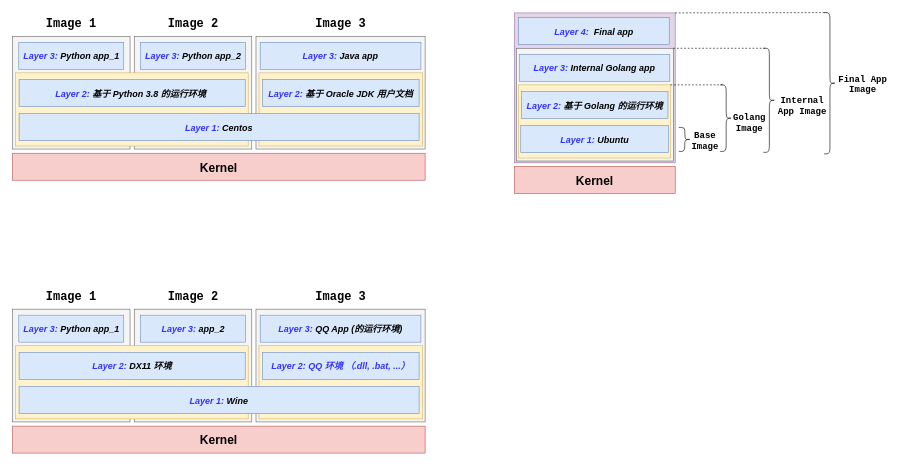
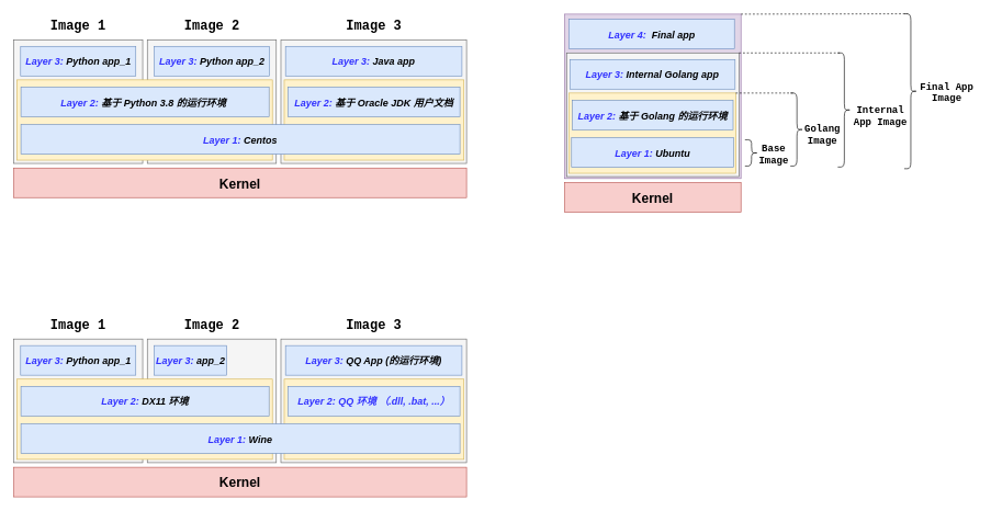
  <mxCell id="0" />
  <mxCell id="1" parent="0" />
  <mxCell id="2" value="" style="rounded=0;whiteSpace=wrap;html=1;fillColor=#e1d5e7;strokeColor=#9673a6;" parent="1" vertex="1"><mxGeometry x="857" y="21" width="268" height="250" as="geometry" /></mxCell>
  <mxCell id="3" value="" style="rounded=0;whiteSpace=wrap;html=1;fillColor=#f5f5f5;strokeColor=#666666;fontColor=#333333;" parent="1" vertex="1"><mxGeometry x="860" y="80" width="262" height="188" as="geometry" /></mxCell>
  <mxCell id="4" value="" style="rounded=0;whiteSpace=wrap;html=1;fillColor=#fff2cc;strokeColor=#d6b656;" parent="1" vertex="1"><mxGeometry x="864" y="141" width="253" height="122" as="geometry" /></mxCell>
  <mxCell id="5" value="" style="rounded=0;whiteSpace=wrap;html=1;fillColor=#f5f5f5;strokeColor=#666666;fontColor=#333333;" parent="1" vertex="1"><mxGeometry x="223" y="60" width="196" height="188" as="geometry" /></mxCell>
  <mxCell id="6" value="&lt;b&gt;&lt;font style=&quot;font-size: 15px&quot;&gt;&lt;i&gt;&lt;font color=&quot;#3333ff&quot;&gt;Layer 3:&amp;nbsp;&lt;/font&gt;&lt;/i&gt;&lt;/font&gt;&lt;/b&gt;&lt;b&gt;&lt;font style=&quot;font-size: 15px&quot;&gt;&lt;i&gt;Python app_2&lt;/i&gt;&lt;/font&gt;&lt;/b&gt;" style="rounded=0;whiteSpace=wrap;html=1;fillColor=#dae8fc;strokeColor=#6c8ebf;" parent="1" vertex="1"><mxGeometry x="233.5" y="70" width="175" height="45" as="geometry" /></mxCell>
  <mxCell id="7" value="" style="rounded=0;whiteSpace=wrap;html=1;fillColor=#f5f5f5;strokeColor=#666666;fontColor=#333333;" parent="1" vertex="1"><mxGeometry x="426" y="60" width="282" height="188" as="geometry" /></mxCell>
  <mxCell id="8" value="" style="rounded=0;whiteSpace=wrap;html=1;fillColor=#fff2cc;strokeColor=#d6b656;" parent="1" vertex="1"><mxGeometry x="431" y="121" width="273" height="122" as="geometry" /></mxCell>
  <mxCell id="9" value="&lt;b&gt;&lt;font style=&quot;font-size: 15px&quot;&gt;&lt;i&gt;&lt;font color=&quot;#3333ff&quot;&gt;Layer 2:&amp;nbsp;&lt;/font&gt;&lt;/i&gt;&lt;/font&gt;&lt;/b&gt;&lt;span style=&quot;font-size: 15px&quot;&gt;&lt;b&gt;&lt;i&gt;基于 Oracle JDK 用户文档&lt;/i&gt;&lt;/b&gt;&lt;/span&gt;" style="rounded=0;whiteSpace=wrap;html=1;fillColor=#dae8fc;strokeColor=#6c8ebf;" parent="1" vertex="1"><mxGeometry x="437" y="132" width="261" height="45" as="geometry" /></mxCell>
  <mxCell id="10" value="&lt;b&gt;&lt;font style=&quot;font-size: 15px&quot;&gt;&lt;i&gt;&lt;font color=&quot;#3333ff&quot;&gt;Layer 3:&amp;nbsp;&lt;/font&gt;&lt;/i&gt;&lt;/font&gt;&lt;/b&gt;&lt;b&gt;&lt;font style=&quot;font-size: 15px&quot;&gt;&lt;i&gt;Java app&lt;/i&gt;&lt;/font&gt;&lt;/b&gt;" style="rounded=0;whiteSpace=wrap;html=1;fillColor=#dae8fc;strokeColor=#6c8ebf;" parent="1" vertex="1"><mxGeometry x="433" y="70" width="268" height="45" as="geometry" /></mxCell>
  <mxCell id="11" value="" style="rounded=0;whiteSpace=wrap;html=1;fillColor=#f5f5f5;strokeColor=#666666;fontColor=#333333;" parent="1" vertex="1"><mxGeometry x="20" y="60" width="196" height="188" as="geometry" /></mxCell>
  <mxCell id="12" value="" style="rounded=0;whiteSpace=wrap;html=1;fillColor=#fff2cc;strokeColor=#d6b656;" parent="1" vertex="1"><mxGeometry x="25" y="121" width="388" height="122" as="geometry" /></mxCell>
  <mxCell id="13" value="&lt;b&gt;&lt;font style=&quot;font-size: 20px&quot;&gt;Kernel&lt;/font&gt;&lt;/b&gt;" style="rounded=0;whiteSpace=wrap;html=1;fillColor=#f8cecc;strokeColor=#b85450;" parent="1" vertex="1"><mxGeometry x="20" y="255" width="688" height="45" as="geometry" /></mxCell>
  <mxCell id="14" value="&lt;b&gt;&lt;font style=&quot;font-size: 15px&quot;&gt;&lt;i&gt;&lt;font color=&quot;#3333ff&quot;&gt;Layer 1:&lt;/font&gt; Centos&lt;/i&gt;&lt;/font&gt;&lt;/b&gt;" style="rounded=0;whiteSpace=wrap;html=1;fillColor=#dae8fc;strokeColor=#6c8ebf;" parent="1" vertex="1"><mxGeometry x="31" y="189" width="667" height="45" as="geometry" /></mxCell>
  <mxCell id="15" value="&lt;b&gt;&lt;font style=&quot;font-size: 15px&quot;&gt;&lt;i&gt;&lt;font color=&quot;#3333ff&quot;&gt;Layer 1: &lt;/font&gt;Ubuntu&lt;/i&gt;&lt;/font&gt;&lt;/b&gt;" style="rounded=0;whiteSpace=wrap;html=1;fillColor=#dae8fc;strokeColor=#6c8ebf;" parent="1" vertex="1"><mxGeometry x="867.5" y="209" width="246" height="45" as="geometry" /></mxCell>
  <mxCell id="16" value="&lt;b&gt;&lt;font style=&quot;font-size: 15px&quot;&gt;&lt;i&gt;&lt;font color=&quot;#3333ff&quot;&gt;Layer 2:&amp;nbsp;&lt;/font&gt;&lt;/i&gt;&lt;/font&gt;&lt;/b&gt;&lt;b&gt;&lt;font style=&quot;font-size: 15px&quot;&gt;&lt;i&gt;基于 Python 3.8 的运行环境&amp;nbsp;&lt;/i&gt;&lt;/font&gt;&lt;/b&gt;" style="rounded=0;whiteSpace=wrap;html=1;fillColor=#dae8fc;strokeColor=#6c8ebf;" parent="1" vertex="1"><mxGeometry x="31" y="132" width="377" height="45" as="geometry" /></mxCell>
  <mxCell id="17" value="&lt;b&gt;&lt;font style=&quot;font-size: 15px&quot;&gt;&lt;i&gt;&lt;font color=&quot;#3333ff&quot;&gt;Layer 3:&amp;nbsp;&lt;/font&gt;&lt;/i&gt;&lt;/font&gt;&lt;/b&gt;&lt;b&gt;&lt;font style=&quot;font-size: 15px&quot;&gt;&lt;i&gt;Python app_1&lt;/i&gt;&lt;/font&gt;&lt;/b&gt;" style="rounded=0;whiteSpace=wrap;html=1;fillColor=#dae8fc;strokeColor=#6c8ebf;" parent="1" vertex="1"><mxGeometry x="30.5" y="70" width="175" height="45" as="geometry" /></mxCell>
  <mxCell id="18" value="&lt;b&gt;&lt;font style=&quot;font-size: 15px&quot;&gt;&lt;i&gt;&lt;font color=&quot;#3333ff&quot;&gt;Layer 2: &lt;/font&gt;基于 Golang 的运行环境&lt;/i&gt;&lt;/font&gt;&lt;/b&gt;" style="rounded=0;whiteSpace=wrap;html=1;fillColor=#dae8fc;strokeColor=#6c8ebf;" parent="1" vertex="1"><mxGeometry x="869" y="152" width="244" height="45" as="geometry" /></mxCell>
  <mxCell id="19" value="&lt;b&gt;&lt;font style=&quot;font-size: 15px&quot;&gt;&lt;i&gt;&lt;font color=&quot;#3333ff&quot;&gt;Layer 3: &lt;/font&gt;Internal&lt;font color=&quot;#3333ff&quot;&gt;&amp;nbsp;&lt;/font&gt;Golang&lt;/i&gt;&lt;/font&gt;&lt;/b&gt;&lt;b&gt;&lt;font style=&quot;font-size: 15px&quot;&gt;&lt;i&gt;&amp;nbsp;app&lt;/i&gt;&lt;/font&gt;&lt;/b&gt;" style="rounded=0;whiteSpace=wrap;html=1;fillColor=#dae8fc;strokeColor=#6c8ebf;" parent="1" vertex="1"><mxGeometry x="865" y="90" width="251" height="45" as="geometry" /></mxCell>
  <mxCell id="20" value="&lt;b&gt;&lt;font style=&quot;font-size: 15px&quot;&gt;&lt;i&gt;&lt;font color=&quot;#3333ff&quot;&gt;Layer 4: &lt;/font&gt;&lt;/i&gt;&lt;/font&gt;&lt;/b&gt;&lt;b&gt;&lt;font style=&quot;font-size: 15px&quot;&gt;&lt;i&gt;&amp;nbsp;Final app&lt;/i&gt;&lt;/font&gt;&lt;/b&gt;" style="rounded=0;whiteSpace=wrap;html=1;fillColor=#dae8fc;strokeColor=#6c8ebf;" parent="1" vertex="1"><mxGeometry x="864" y="29" width="251" height="45" as="geometry" /></mxCell>
  <mxCell id="21" value="" style="shape=curlyBracket;whiteSpace=wrap;html=1;rounded=1;rotation=-180;" parent="1" vertex="1"><mxGeometry x="1131" y="212" width="20" height="40" as="geometry" /></mxCell>
  <mxCell id="22" value="" style="shape=curlyBracket;whiteSpace=wrap;html=1;rounded=1;rotation=-180;size=0.5;" parent="1" vertex="1"><mxGeometry x="1200" y="141" width="20" height="111" as="geometry" /></mxCell>
  <mxCell id="23" value="&lt;font face=&quot;Courier New&quot; size=&quot;1&quot;&gt;&lt;b style=&quot;font-size: 15px&quot;&gt;Base Image&lt;/b&gt;&lt;/font&gt;" style="text;html=1;strokeColor=none;fillColor=none;align=center;verticalAlign=middle;whiteSpace=wrap;rounded=0;rotation=0;" parent="1" vertex="1"><mxGeometry x="1130" y="224.5" width="90" height="20" as="geometry" /></mxCell>
  <mxCell id="24" value="&lt;font face=&quot;Courier New&quot; size=&quot;1&quot;&gt;&lt;b style=&quot;font-size: 15px&quot;&gt;Golang Image&lt;/b&gt;&lt;/font&gt;" style="text;html=1;strokeColor=none;fillColor=none;align=center;verticalAlign=middle;whiteSpace=wrap;rounded=0;rotation=0;" parent="1" vertex="1"><mxGeometry x="1204" y="195" width="90" height="20" as="geometry" /></mxCell>
  <mxCell id="25" value="" style="shape=curlyBracket;whiteSpace=wrap;html=1;rounded=1;rotation=-180;size=0.5;" parent="1" vertex="1"><mxGeometry x="1272" y="80" width="20" height="173.5" as="geometry" /></mxCell>
  <mxCell id="26" value="" style="endArrow=none;html=1;entryX=0.75;entryY=1;entryDx=0;entryDy=0;exitX=1;exitY=0;exitDx=0;exitDy=0;dashed=1;" parent="1" source="4" target="22" edge="1"><mxGeometry width="50" height="50" relative="1" as="geometry"><mxPoint x="912" y="113" as="sourcePoint" /><mxPoint x="962" y="63" as="targetPoint" /></mxGeometry></mxCell>
  <mxCell id="27" value="" style="endArrow=none;html=1;entryX=0.75;entryY=1;entryDx=0;entryDy=0;exitX=1;exitY=0;exitDx=0;exitDy=0;dashed=1;" parent="1" source="3" target="25" edge="1"><mxGeometry width="50" height="50" relative="1" as="geometry"><mxPoint x="1123" y="162" as="sourcePoint" /><mxPoint x="1215" y="162" as="targetPoint" /></mxGeometry></mxCell>
  <mxCell id="28" value="&lt;font face=&quot;Courier New&quot; size=&quot;1&quot;&gt;&lt;b style=&quot;font-size: 15px&quot;&gt;Internal App Image&lt;/b&gt;&lt;/font&gt;" style="text;html=1;strokeColor=none;fillColor=none;align=center;verticalAlign=middle;whiteSpace=wrap;rounded=0;rotation=0;" parent="1" vertex="1"><mxGeometry x="1292" y="167" width="90" height="20" as="geometry" /></mxCell>
  <mxCell id="29" value="" style="shape=curlyBracket;whiteSpace=wrap;html=1;rounded=1;rotation=-180;size=0.5;" parent="1" vertex="1"><mxGeometry x="1373" y="20.5" width="20" height="235.5" as="geometry" /></mxCell>
  <mxCell id="30" value="" style="endArrow=none;html=1;entryX=0.75;entryY=1;entryDx=0;entryDy=0;exitX=1;exitY=0;exitDx=0;exitDy=0;dashed=1;" parent="1" source="2" target="29" edge="1"><mxGeometry width="50" height="50" relative="1" as="geometry"><mxPoint x="1126" y="100" as="sourcePoint" /><mxPoint x="1287" y="98.5" as="targetPoint" /></mxGeometry></mxCell>
  <mxCell id="31" value="&lt;b&gt;&lt;font style=&quot;font-size: 20px&quot;&gt;Kernel&lt;/font&gt;&lt;/b&gt;" style="rounded=0;whiteSpace=wrap;html=1;fillColor=#f8cecc;strokeColor=#b85450;" parent="1" vertex="1"><mxGeometry x="857" y="277" width="268" height="45" as="geometry" /></mxCell>
  <mxCell id="32" value="&lt;font face=&quot;Courier New&quot; size=&quot;1&quot;&gt;&lt;b style=&quot;font-size: 15px&quot;&gt;Final App Image&lt;/b&gt;&lt;/font&gt;" style="text;html=1;strokeColor=none;fillColor=none;align=center;verticalAlign=middle;whiteSpace=wrap;rounded=0;rotation=0;" parent="1" vertex="1"><mxGeometry x="1393" y="130.5" width="90" height="20" as="geometry" /></mxCell>
  <mxCell id="33" value="&lt;b&gt;&lt;font style=&quot;font-size: 20px&quot;&gt;Image 1&lt;/font&gt;&lt;/b&gt;" style="text;html=1;strokeColor=none;fillColor=none;align=center;verticalAlign=middle;whiteSpace=wrap;rounded=0;fontFamily=Courier New;" parent="1" vertex="1"><mxGeometry x="70.25" y="29" width="95.5" height="20" as="geometry" /></mxCell>
  <mxCell id="34" value="&lt;b&gt;&lt;font style=&quot;font-size: 20px&quot;&gt;Image 2&lt;/font&gt;&lt;/b&gt;" style="text;html=1;strokeColor=none;fillColor=none;align=center;verticalAlign=middle;whiteSpace=wrap;rounded=0;fontFamily=Courier New;" parent="1" vertex="1"><mxGeometry x="275.5" y="29" width="91" height="20" as="geometry" /></mxCell>
  <mxCell id="35" value="&lt;b&gt;&lt;font style=&quot;font-size: 20px&quot;&gt;Image 3&lt;/font&gt;&lt;/b&gt;" style="text;html=1;strokeColor=none;fillColor=none;align=center;verticalAlign=middle;whiteSpace=wrap;rounded=0;fontFamily=Courier New;" parent="1" vertex="1"><mxGeometry x="520.75" y="29" width="92.5" height="20" as="geometry" /></mxCell>
  <mxCell id="36" value="" style="rounded=0;whiteSpace=wrap;html=1;fillColor=#f5f5f5;strokeColor=#666666;fontColor=#333333;" vertex="1" parent="1"><mxGeometry x="223" y="515" width="196" height="188" as="geometry" /></mxCell>
- <mxCell id="37" value="&lt;b&gt;&lt;font style=&quot;font-size: 15px&quot;&gt;&lt;i&gt;&lt;font color=&quot;#3333ff&quot;&gt;Layer 3:&lt;/font&gt;&lt;/i&gt;&lt;/font&gt;&lt;/b&gt;&lt;b&gt;&lt;font style=&quot;font-size: 15px&quot;&gt;&lt;i&gt;&amp;nbsp;app_2&lt;/i&gt;&lt;/font&gt;&lt;/b&gt;" style="rounded=0;whiteSpace=wrap;html=1;fillColor=#dae8fc;strokeColor=#6c8ebf;" vertex="1" parent="1"><mxGeometry x="233.5" y="525" width="175" height="45" as="geometry" /></mxCell>
+ <mxCell id="37" value="&lt;b&gt;&lt;font style=&quot;font-size: 15px&quot;&gt;&lt;i&gt;&lt;font color=&quot;#3333ff&quot;&gt;Layer 3:&lt;/font&gt;&lt;/i&gt;&lt;/font&gt;&lt;/b&gt;&lt;b&gt;&lt;font style=&quot;font-size: 15px&quot;&gt;&lt;i&gt;&amp;nbsp;app_2&lt;/i&gt;&lt;/font&gt;&lt;/b&gt;" style="rounded=0;whiteSpace=wrap;html=1;fillColor=#dae8fc;strokeColor=#6c8ebf;" vertex="1" parent="1"><mxGeometry x="233.5" y="525" width="110" height="45" as="geometry" /></mxCell>
  <mxCell id="38" value="" style="rounded=0;whiteSpace=wrap;html=1;fillColor=#f5f5f5;strokeColor=#666666;fontColor=#333333;" vertex="1" parent="1"><mxGeometry x="426" y="515" width="282" height="188" as="geometry" /></mxCell>
  <mxCell id="39" value="" style="rounded=0;whiteSpace=wrap;html=1;fillColor=#fff2cc;strokeColor=#d6b656;" vertex="1" parent="1"><mxGeometry x="431" y="576" width="273" height="122" as="geometry" /></mxCell>
  <mxCell id="40" value="&lt;b&gt;&lt;font style=&quot;font-size: 15px&quot;&gt;&lt;i&gt;&lt;font color=&quot;#3333ff&quot;&gt;Layer 2: QQ 环境 （.dll, .bat, ...）&lt;/font&gt;&lt;/i&gt;&lt;/font&gt;&lt;/b&gt;" style="rounded=0;whiteSpace=wrap;html=1;fillColor=#dae8fc;strokeColor=#6c8ebf;" vertex="1" parent="1"><mxGeometry x="437" y="587" width="261" height="45" as="geometry" /></mxCell>
  <mxCell id="41" value="&lt;b&gt;&lt;font style=&quot;font-size: 15px&quot;&gt;&lt;i&gt;&lt;font color=&quot;#3333ff&quot;&gt;Layer 3:&amp;nbsp;&lt;/font&gt;&lt;/i&gt;&lt;/font&gt;&lt;/b&gt;&lt;b&gt;&lt;font style=&quot;font-size: 15px&quot;&gt;&lt;i&gt;QQ App (的运行环境)&lt;/i&gt;&lt;/font&gt;&lt;/b&gt;" style="rounded=0;whiteSpace=wrap;html=1;fillColor=#dae8fc;strokeColor=#6c8ebf;" vertex="1" parent="1"><mxGeometry x="433" y="525" width="268" height="45" as="geometry" /></mxCell>
  <mxCell id="42" value="" style="rounded=0;whiteSpace=wrap;html=1;fillColor=#f5f5f5;strokeColor=#666666;fontColor=#333333;" vertex="1" parent="1"><mxGeometry x="20" y="515" width="196" height="188" as="geometry" /></mxCell>
  <mxCell id="43" value="" style="rounded=0;whiteSpace=wrap;html=1;fillColor=#fff2cc;strokeColor=#d6b656;" vertex="1" parent="1"><mxGeometry x="25" y="576" width="388" height="122" as="geometry" /></mxCell>
  <mxCell id="44" value="&lt;b&gt;&lt;font style=&quot;font-size: 20px&quot;&gt;Kernel&lt;/font&gt;&lt;/b&gt;" style="rounded=0;whiteSpace=wrap;html=1;fillColor=#f8cecc;strokeColor=#b85450;" vertex="1" parent="1"><mxGeometry x="20" y="710" width="688" height="45" as="geometry" /></mxCell>
  <mxCell id="45" value="&lt;b&gt;&lt;font style=&quot;font-size: 15px&quot;&gt;&lt;i&gt;&lt;font color=&quot;#3333ff&quot;&gt;Layer 1:&lt;/font&gt; Wine&lt;/i&gt;&lt;/font&gt;&lt;/b&gt;" style="rounded=0;whiteSpace=wrap;html=1;fillColor=#dae8fc;strokeColor=#6c8ebf;" vertex="1" parent="1"><mxGeometry x="31" y="644" width="667" height="45" as="geometry" /></mxCell>
  <mxCell id="46" value="&lt;b&gt;&lt;font style=&quot;font-size: 15px&quot;&gt;&lt;i&gt;&lt;font color=&quot;#3333ff&quot;&gt;Layer 2:&amp;nbsp;&lt;/font&gt;&lt;/i&gt;&lt;/font&gt;&lt;/b&gt;&lt;b&gt;&lt;font style=&quot;font-size: 15px&quot;&gt;&lt;i&gt;DX11 环境&lt;/i&gt;&lt;/font&gt;&lt;/b&gt;" style="rounded=0;whiteSpace=wrap;html=1;fillColor=#dae8fc;strokeColor=#6c8ebf;" vertex="1" parent="1"><mxGeometry x="31" y="587" width="377" height="45" as="geometry" /></mxCell>
  <mxCell id="47" value="&lt;b&gt;&lt;font style=&quot;font-size: 15px&quot;&gt;&lt;i&gt;&lt;font color=&quot;#3333ff&quot;&gt;Layer 3:&amp;nbsp;&lt;/font&gt;&lt;/i&gt;&lt;/font&gt;&lt;/b&gt;&lt;b&gt;&lt;font style=&quot;font-size: 15px&quot;&gt;&lt;i&gt;Python app_1&lt;/i&gt;&lt;/font&gt;&lt;/b&gt;" style="rounded=0;whiteSpace=wrap;html=1;fillColor=#dae8fc;strokeColor=#6c8ebf;" vertex="1" parent="1"><mxGeometry x="30.5" y="525" width="175" height="45" as="geometry" /></mxCell>
  <mxCell id="48" value="&lt;b&gt;&lt;font style=&quot;font-size: 20px&quot;&gt;Image 1&lt;/font&gt;&lt;/b&gt;" style="text;html=1;strokeColor=none;fillColor=none;align=center;verticalAlign=middle;whiteSpace=wrap;rounded=0;fontFamily=Courier New;" vertex="1" parent="1"><mxGeometry x="70.25" y="484" width="95.5" height="20" as="geometry" /></mxCell>
  <mxCell id="49" value="&lt;b&gt;&lt;font style=&quot;font-size: 20px&quot;&gt;Image 2&lt;/font&gt;&lt;/b&gt;" style="text;html=1;strokeColor=none;fillColor=none;align=center;verticalAlign=middle;whiteSpace=wrap;rounded=0;fontFamily=Courier New;" vertex="1" parent="1"><mxGeometry x="275.5" y="484" width="91" height="20" as="geometry" /></mxCell>
  <mxCell id="50" value="&lt;b&gt;&lt;font style=&quot;font-size: 20px&quot;&gt;Image 3&lt;/font&gt;&lt;/b&gt;" style="text;html=1;strokeColor=none;fillColor=none;align=center;verticalAlign=middle;whiteSpace=wrap;rounded=0;fontFamily=Courier New;" vertex="1" parent="1"><mxGeometry x="520.75" y="484" width="92.5" height="20" as="geometry" /></mxCell>
